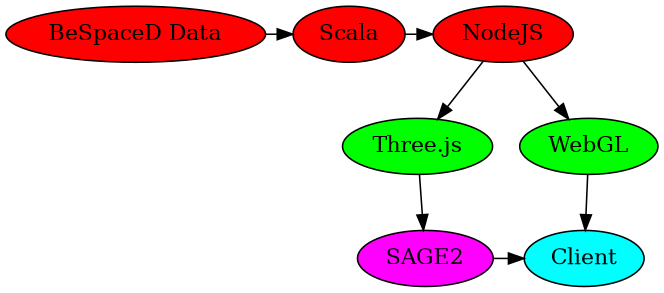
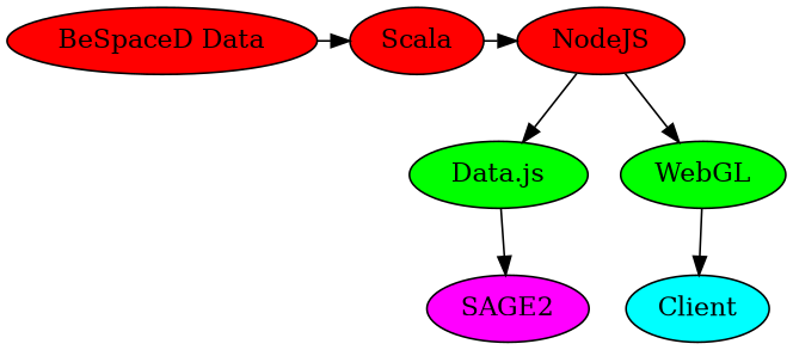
  digraph {
    node [fillcolor="#FF0000" style=filled]
    n1 [label="BeSpaceD Data"]
    Scala
    NodeJS
    WebGL [fillcolor="#00FF00"]
-   n5 [fillcolor="#00FF00" label="Three.js"]
+   n5 [fillcolor="#00FF00" label="Data.js"]
    SAGE2 [fillcolor="#FF00FF"]
    Client [fillcolor="#00FFFF"]
    subgraph sub_1 {
      n1
      Scala
      NodeJS
    }
    subgraph sub_2 {
      WebGL
      n5
    }
    subgraph sub_3 {
      SAGE2
    }
    subgraph sub_4 {
      Client
    }
    subgraph sub_5 {
      rank=same
      n1
      Scala
      NodeJS
    }
    subgraph sub_6 {
      rank=same
      WebGL
      n5
    }
    subgraph sub_7 {
      rank=same
      SAGE2
      Client
    }
    n1 -> Scala
    Scala -> NodeJS
    NodeJS -> WebGL
    NodeJS -> n5
    WebGL -> Client
    n5 -> SAGE2
-   SAGE2 -> Client
  }
